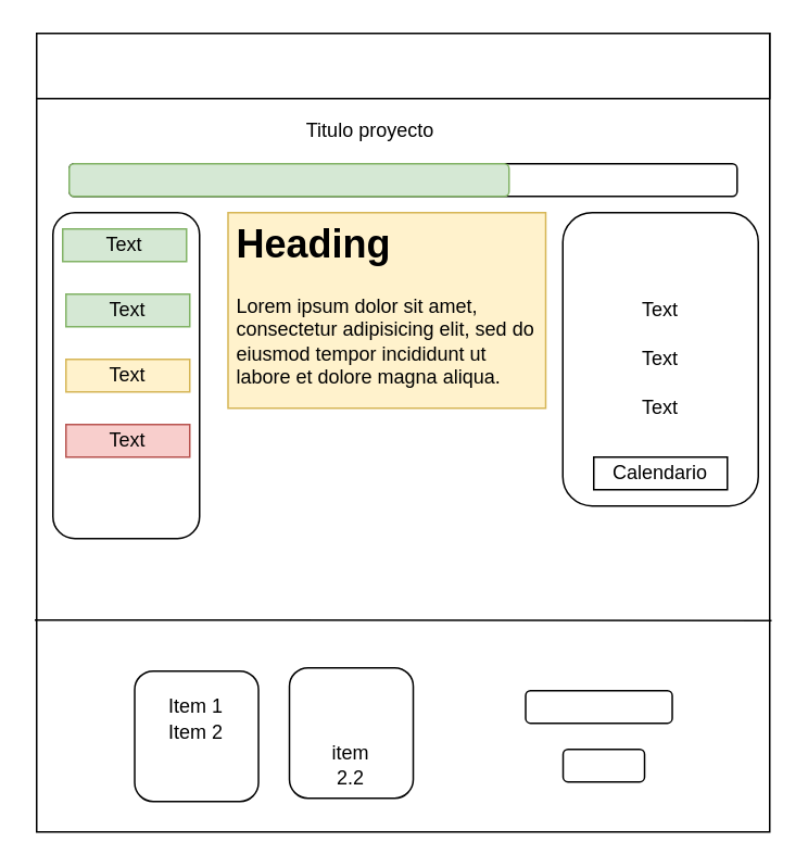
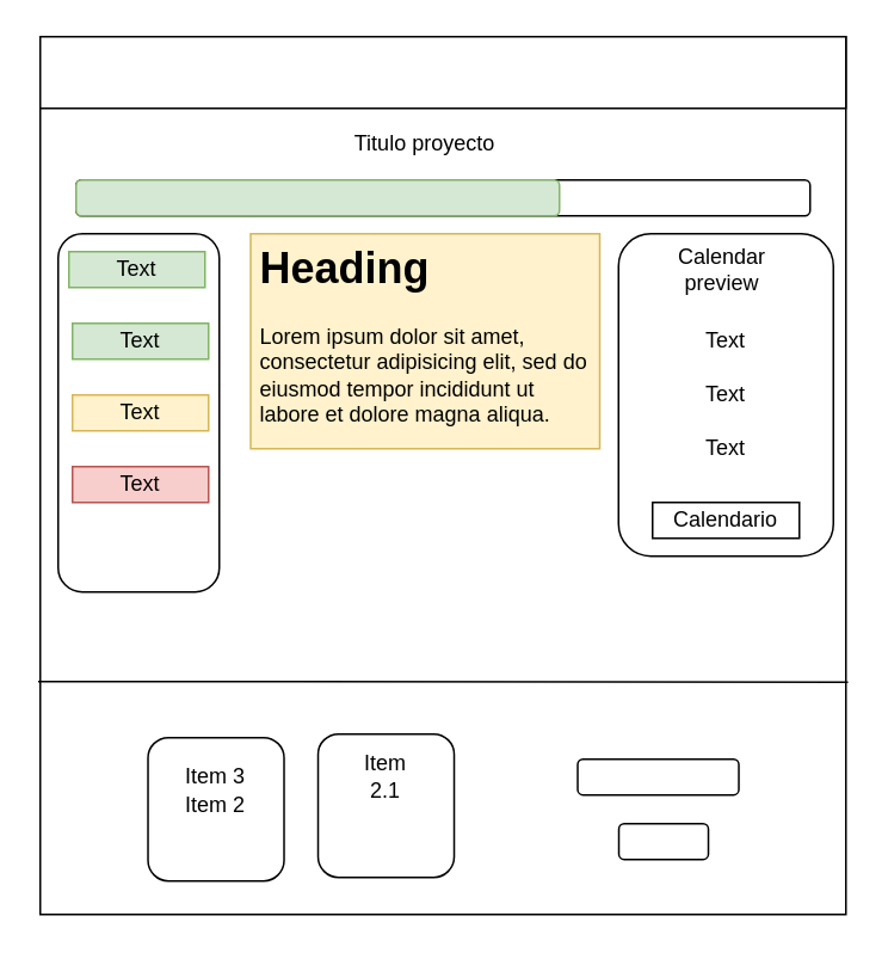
  <mxCell id="0" />
  <mxCell id="1" parent="0" />
  <mxCell id="2" value="" style="rounded=0;whiteSpace=wrap;html=1;" parent="1" vertex="1"><mxGeometry x="22" y="20" width="450" height="490" as="geometry" /></mxCell>
  <mxCell id="3" value="" style="rounded=0;whiteSpace=wrap;html=1;" parent="1" vertex="1"><mxGeometry x="22" y="20" width="450" height="40" as="geometry" /></mxCell>
  <mxCell id="4" value="" style="rounded=1;whiteSpace=wrap;html=1;" parent="1" vertex="1"><mxGeometry x="42" y="100" width="410" height="20" as="geometry" /></mxCell>
  <mxCell id="5" value="" style="rounded=1;whiteSpace=wrap;html=1;fillColor=#d5e8d4;strokeColor=#82b366;" parent="1" vertex="1"><mxGeometry x="42" y="100" width="270" height="20" as="geometry" /></mxCell>
- <mxCell id="6" value="Titulo proyecto" style="text;html=1;strokeColor=none;fillColor=none;align=center;verticalAlign=middle;whiteSpace=wrap;rounded=0;" parent="1" vertex="1"><mxGeometry x="167" y="70" width="120" height="20" as="geometry" /></mxCell>
+ <mxCell id="6" value="Titulo proyecto" style="text;html=1;strokeColor=none;fillColor=none;align=center;verticalAlign=middle;whiteSpace=wrap;rounded=0;" parent="1" vertex="1"><mxGeometry x="177" y="70" width="120" height="20" as="geometry" /></mxCell>
  <mxCell id="7" value="" style="rounded=1;whiteSpace=wrap;html=1;" parent="1" vertex="1"><mxGeometry x="345" y="130" width="120" height="180" as="geometry" /></mxCell>
+ <mxCell id="8" value="Calendar preview" style="text;html=1;strokeColor=none;fillColor=none;align=center;verticalAlign=middle;whiteSpace=wrap;rounded=0;" parent="1" vertex="1"><mxGeometry x="365" y="140" width="76" height="20" as="geometry" /></mxCell>
  <mxCell id="9" value="Text" style="text;html=1;strokeColor=none;fillColor=none;align=center;verticalAlign=middle;whiteSpace=wrap;rounded=0;" parent="1" vertex="1"><mxGeometry x="367" y="180" width="76" height="20" as="geometry" /></mxCell>
  <mxCell id="10" value="Text" style="text;html=1;strokeColor=none;fillColor=none;align=center;verticalAlign=middle;whiteSpace=wrap;rounded=0;" parent="1" vertex="1"><mxGeometry x="367" y="210" width="76" height="20" as="geometry" /></mxCell>
  <mxCell id="11" value="Text" style="text;html=1;strokeColor=none;fillColor=none;align=center;verticalAlign=middle;whiteSpace=wrap;rounded=0;" parent="1" vertex="1"><mxGeometry x="367" y="240" width="76" height="20" as="geometry" /></mxCell>
  <mxCell id="12" value="&lt;h1&gt;Heading&lt;/h1&gt;&lt;p&gt;Lorem ipsum dolor sit amet, consectetur adipisicing elit, sed do eiusmod tempor incididunt ut labore et dolore magna aliqua.&lt;/p&gt;" style="text;html=1;strokeColor=#d6b656;fillColor=#fff2cc;spacing=5;spacingTop=-20;whiteSpace=wrap;overflow=hidden;rounded=0;" parent="1" vertex="1"><mxGeometry x="139.5" y="130" width="195" height="120" as="geometry" /></mxCell>
  <mxCell id="13" value="" style="rounded=1;whiteSpace=wrap;html=1;" parent="1" vertex="1"><mxGeometry x="32" y="130" width="90" height="200" as="geometry" /></mxCell>
  <mxCell id="14" value="Text" style="text;html=1;strokeColor=#82b366;fillColor=#d5e8d4;align=center;verticalAlign=middle;whiteSpace=wrap;rounded=0;" parent="1" vertex="1"><mxGeometry x="38" y="140" width="76" height="20" as="geometry" /></mxCell>
  <mxCell id="15" value="Text" style="text;html=1;strokeColor=#82b366;fillColor=#d5e8d4;align=center;verticalAlign=middle;whiteSpace=wrap;rounded=0;" parent="1" vertex="1"><mxGeometry x="40" y="180" width="76" height="20" as="geometry" /></mxCell>
  <mxCell id="16" value="Text" style="text;html=1;strokeColor=#d6b656;fillColor=#fff2cc;align=center;verticalAlign=middle;whiteSpace=wrap;rounded=0;" parent="1" vertex="1"><mxGeometry x="40" y="220" width="76" height="20" as="geometry" /></mxCell>
  <mxCell id="17" value="Text" style="text;html=1;strokeColor=#b85450;fillColor=#f8cecc;align=center;verticalAlign=middle;whiteSpace=wrap;rounded=0;" parent="1" vertex="1"><mxGeometry x="40" y="260" width="76" height="20" as="geometry" /></mxCell>
  <mxCell id="18" value="" style="rounded=1;whiteSpace=wrap;html=1;" parent="1" vertex="1"><mxGeometry x="322.18" y="423.25" width="90" height="20" as="geometry" /></mxCell>
  <mxCell id="19" value="Calendario" style="whiteSpace=wrap;html=1;rounded=0;" parent="1" vertex="1"><mxGeometry x="364" y="280" width="82" height="20" as="geometry" /></mxCell>
  <mxCell id="20" value="" style="rounded=1;whiteSpace=wrap;html=1;" parent="1" vertex="1"><mxGeometry x="345.18" y="459.25" width="50" height="20" as="geometry" /></mxCell>
  <mxCell id="21" value="" style="rounded=1;whiteSpace=wrap;html=1;" parent="1" vertex="1"><mxGeometry x="82.18" y="411.25" width="76" height="80" as="geometry" /></mxCell>
  <mxCell id="22" style="edgeStyle=orthogonalEdgeStyle;rounded=0;orthogonalLoop=1;jettySize=auto;html=1;exitX=0.5;exitY=1;exitDx=0;exitDy=0;" parent="1" source="18" target="18" edge="1"><mxGeometry relative="1" as="geometry" /></mxCell>
  <mxCell id="23" value="" style="rounded=1;whiteSpace=wrap;html=1;" parent="1" vertex="1"><mxGeometry x="177.18" y="409.25" width="76" height="80" as="geometry" /></mxCell>
- <mxCell id="24" value="Item 1" style="text;html=1;strokeColor=none;fillColor=none;align=center;verticalAlign=middle;whiteSpace=wrap;rounded=0;" parent="1" vertex="1"><mxGeometry x="100.18" y="423.25" width="40" height="20" as="geometry" /></mxCell>
+ <mxCell id="24" value="Item 3" style="text;html=1;strokeColor=none;fillColor=none;align=center;verticalAlign=middle;whiteSpace=wrap;rounded=0;" parent="1" vertex="1"><mxGeometry x="100.18" y="423.25" width="40" height="20" as="geometry" /></mxCell>
  <mxCell id="25" value="Item 2" style="text;html=1;strokeColor=none;fillColor=none;align=center;verticalAlign=middle;whiteSpace=wrap;rounded=0;" parent="1" vertex="1"><mxGeometry x="99.5" y="439.25" width="40" height="20" as="geometry" /></mxCell>
+ <mxCell id="26" value="Item 2.1" style="text;html=1;strokeColor=none;fillColor=none;align=center;verticalAlign=middle;whiteSpace=wrap;rounded=0;" parent="1" vertex="1"><mxGeometry x="195.18" y="423.25" width="40" height="20" as="geometry" /></mxCell>
  <mxCell id="27" value="" style="endArrow=none;html=1;entryX=-0.003;entryY=0.675;entryDx=0;entryDy=0;entryPerimeter=0;" parent="1" edge="1"><mxGeometry width="50" height="50" relative="1" as="geometry"><mxPoint x="473.18" y="380.25" as="sourcePoint" /><mxPoint x="20.83" y="380" as="targetPoint" /></mxGeometry></mxCell>
  <mxCell id="28" style="edgeStyle=orthogonalEdgeStyle;rounded=0;orthogonalLoop=1;jettySize=auto;html=1;exitX=0.5;exitY=1;exitDx=0;exitDy=0;" parent="1" source="6" target="6" edge="1"><mxGeometry relative="1" as="geometry" /></mxCell>
- <mxCell id="29" value="item 2.2" style="text;html=1;strokeColor=none;fillColor=none;align=center;verticalAlign=middle;whiteSpace=wrap;rounded=0;" vertex="1" parent="1"><mxGeometry x="195.18" y="459.25" width="40" height="20" as="geometry" /></mxCell>
